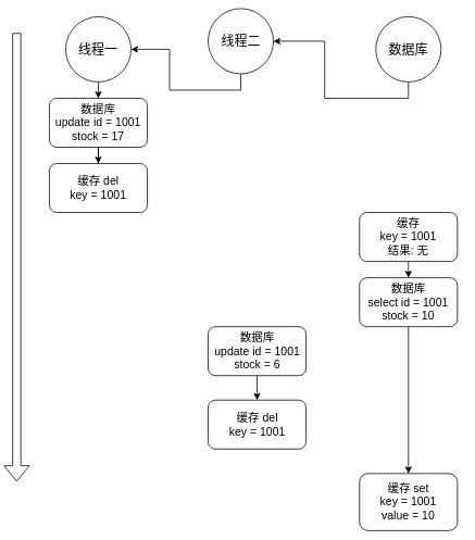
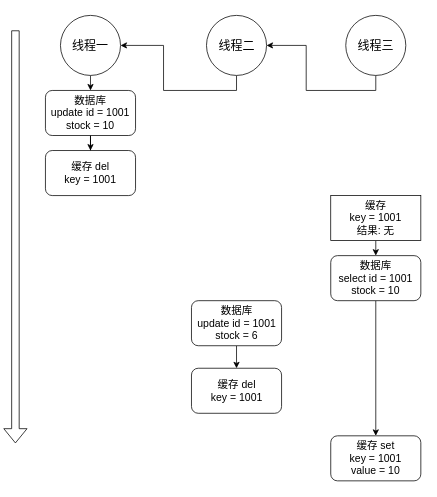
  <mxCell id="0" />
  <mxCell id="1" parent="0" />
  <mxCell id="2" style="edgeStyle=orthogonalEdgeStyle;rounded=0;orthogonalLoop=1;jettySize=auto;html=1;exitX=0.5;exitY=1;exitDx=0;exitDy=0;entryX=0.5;entryY=0;entryDx=0;entryDy=0;" edge="1" parent="1" source="3" target="9"><mxGeometry relative="1" as="geometry" /></mxCell>
  <mxCell id="3" value="&lt;font style=&quot;font-size: 16px;&quot;&gt;线程一&lt;/font&gt;" style="ellipse;whiteSpace=wrap;html=1;aspect=fixed;" vertex="1" parent="1"><mxGeometry x="80" y="20" width="80" height="80" as="geometry" /></mxCell>
  <mxCell id="4" style="edgeStyle=orthogonalEdgeStyle;rounded=0;orthogonalLoop=1;jettySize=auto;html=1;exitX=0.5;exitY=1;exitDx=0;exitDy=0;" edge="1" parent="1" source="5" target="3"><mxGeometry relative="1" as="geometry" /></mxCell>
- <mxCell id="5" value="&lt;font style=&quot;font-size: 16px;&quot;&gt;线程二&lt;/font&gt;" style="ellipse;whiteSpace=wrap;html=1;aspect=fixed;" vertex="1" parent="1"><mxGeometry x="254.5" y="10" width="80" height="80" as="geometry" /></mxCell>
+ <mxCell id="5" value="&lt;font style=&quot;font-size: 16px;&quot;&gt;线程二&lt;/font&gt;" style="ellipse;whiteSpace=wrap;html=1;aspect=fixed;" vertex="1" parent="1"><mxGeometry x="274.5" y="20" width="80" height="80" as="geometry" /></mxCell>
  <mxCell id="6" style="edgeStyle=orthogonalEdgeStyle;rounded=0;orthogonalLoop=1;jettySize=auto;html=1;exitX=0.5;exitY=1;exitDx=0;exitDy=0;" edge="1" parent="1" source="7" target="5"><mxGeometry relative="1" as="geometry" /></mxCell>
- <mxCell id="7" value="&lt;font style=&quot;font-size: 16px;&quot;&gt;数据库&lt;/font&gt;" style="ellipse;whiteSpace=wrap;html=1;aspect=fixed;" vertex="1" parent="1"><mxGeometry x="460" y="20" width="80" height="80" as="geometry" /></mxCell>
+ <mxCell id="7" value="&lt;font style=&quot;font-size: 16px;&quot;&gt;线程三&lt;/font&gt;" style="ellipse;whiteSpace=wrap;html=1;aspect=fixed;" vertex="1" parent="1"><mxGeometry x="460" y="20" width="80" height="80" as="geometry" /></mxCell>
  <mxCell id="8" style="edgeStyle=orthogonalEdgeStyle;rounded=0;orthogonalLoop=1;jettySize=auto;html=1;exitX=0.5;exitY=1;exitDx=0;exitDy=0;" edge="1" parent="1" source="9" target="10"><mxGeometry relative="1" as="geometry" /></mxCell>
- <mxCell id="9" value="&lt;font style=&quot;font-size: 14px;&quot;&gt;数据库&lt;/font&gt;&lt;div&gt;&lt;span style=&quot;background-color: transparent; color: light-dark(rgb(0, 0, 0), rgb(255, 255, 255));&quot;&gt;&lt;font style=&quot;font-size: 14px;&quot;&gt;update id = 1001&lt;/font&gt;&lt;/span&gt;&lt;/div&gt;&lt;div&gt;&lt;span style=&quot;background-color: transparent; color: light-dark(rgb(0, 0, 0), rgb(255, 255, 255));&quot;&gt;&lt;font style=&quot;font-size: 14px;&quot;&gt;stock = 17&lt;/font&gt;&lt;/span&gt;&lt;/div&gt;" style="rounded=1;whiteSpace=wrap;html=1;" vertex="1" parent="1"><mxGeometry x="60" y="120" width="120" height="60" as="geometry" /></mxCell>
+ <mxCell id="9" value="&lt;font style=&quot;font-size: 14px;&quot;&gt;数据库&lt;/font&gt;&lt;div&gt;&lt;span style=&quot;background-color: transparent; color: light-dark(rgb(0, 0, 0), rgb(255, 255, 255));&quot;&gt;&lt;font style=&quot;font-size: 14px;&quot;&gt;update id = 1001&lt;/font&gt;&lt;/span&gt;&lt;/div&gt;&lt;div&gt;&lt;span style=&quot;background-color: transparent; color: light-dark(rgb(0, 0, 0), rgb(255, 255, 255));&quot;&gt;&lt;font style=&quot;font-size: 14px;&quot;&gt;stock = 10&lt;/font&gt;&lt;/span&gt;&lt;/div&gt;" style="rounded=1;whiteSpace=wrap;html=1;" vertex="1" parent="1"><mxGeometry x="60" y="120" width="120" height="60" as="geometry" /></mxCell>
  <mxCell id="10" value="&lt;span style=&quot;font-size: 14px;&quot;&gt;缓存&amp;nbsp;&lt;/span&gt;&lt;span style=&quot;font-size: 14px; background-color: transparent; color: light-dark(rgb(0, 0, 0), rgb(255, 255, 255));&quot;&gt;del&lt;/span&gt;&lt;div&gt;&lt;span style=&quot;font-size: 14px;&quot;&gt;key = 1001&lt;/span&gt;&lt;/div&gt;" style="rounded=1;whiteSpace=wrap;html=1;" vertex="1" parent="1"><mxGeometry x="60" y="200" width="120" height="60" as="geometry" /></mxCell>
  <mxCell id="11" style="edgeStyle=orthogonalEdgeStyle;rounded=0;orthogonalLoop=1;jettySize=auto;html=1;exitX=0.5;exitY=1;exitDx=0;exitDy=0;entryX=0.5;entryY=0;entryDx=0;entryDy=0;" edge="1" parent="1" source="12" target="13"><mxGeometry relative="1" as="geometry" /></mxCell>
  <mxCell id="12" value="&lt;font style=&quot;font-size: 14px;&quot;&gt;数据库&lt;/font&gt;&lt;div&gt;&lt;span style=&quot;background-color: transparent; color: light-dark(rgb(0, 0, 0), rgb(255, 255, 255));&quot;&gt;&lt;font style=&quot;font-size: 14px;&quot;&gt;update id = 1001&lt;/font&gt;&lt;/span&gt;&lt;/div&gt;&lt;div&gt;&lt;span style=&quot;background-color: transparent; color: light-dark(rgb(0, 0, 0), rgb(255, 255, 255));&quot;&gt;&lt;font style=&quot;font-size: 14px;&quot;&gt;stock = 6&lt;/font&gt;&lt;/span&gt;&lt;/div&gt;" style="rounded=1;whiteSpace=wrap;html=1;" vertex="1" parent="1"><mxGeometry x="254.5" y="400" width="120" height="60" as="geometry" /></mxCell>
  <mxCell id="13" value="&lt;span style=&quot;font-size: 14px;&quot;&gt;缓存&amp;nbsp;&lt;/span&gt;&lt;span style=&quot;font-size: 14px; background-color: transparent; color: light-dark(rgb(0, 0, 0), rgb(255, 255, 255));&quot;&gt;del&lt;/span&gt;&lt;div&gt;&lt;span style=&quot;font-size: 14px;&quot;&gt;key = 1001&lt;/span&gt;&lt;/div&gt;" style="rounded=1;whiteSpace=wrap;html=1;" vertex="1" parent="1"><mxGeometry x="254.5" y="490" width="120" height="60" as="geometry" /></mxCell>
  <mxCell id="14" style="edgeStyle=orthogonalEdgeStyle;rounded=0;orthogonalLoop=1;jettySize=auto;html=1;exitX=0.5;exitY=1;exitDx=0;exitDy=0;entryX=0.5;entryY=0;entryDx=0;entryDy=0;" edge="1" parent="1" source="15" target="17"><mxGeometry relative="1" as="geometry" /></mxCell>
- <mxCell id="15" value="&lt;span style=&quot;font-size: 14px;&quot;&gt;缓存&lt;/span&gt;&lt;br&gt;&lt;div&gt;&lt;span style=&quot;background-color: transparent; color: light-dark(rgb(0, 0, 0), rgb(255, 255, 255));&quot;&gt;&lt;font style=&quot;font-size: 14px;&quot;&gt;key = 1001&lt;/font&gt;&lt;/span&gt;&lt;/div&gt;&lt;div&gt;&lt;span style=&quot;font-size: 14px;&quot;&gt;结果: 无&lt;/span&gt;&lt;/div&gt;" style="rounded=1;whiteSpace=wrap;html=1;" vertex="1" parent="1"><mxGeometry x="440" y="260" width="120" height="60" as="geometry" /></mxCell>
+ <mxCell id="15" value="&lt;span style=&quot;font-size: 14px;&quot;&gt;缓存&lt;/span&gt;&lt;br&gt;&lt;div&gt;&lt;span style=&quot;background-color: transparent; color: light-dark(rgb(0, 0, 0), rgb(255, 255, 255));&quot;&gt;&lt;font style=&quot;font-size: 14px;&quot;&gt;key = 1001&lt;/font&gt;&lt;/span&gt;&lt;/div&gt;&lt;div&gt;&lt;span style=&quot;font-size: 14px;&quot;&gt;结果: 无&lt;/span&gt;&lt;/div&gt;" style="whiteSpace=wrap;html=1;rounded=0;" vertex="1" parent="1"><mxGeometry x="440" y="260" width="120" height="60" as="geometry" /></mxCell>
  <mxCell id="16" style="edgeStyle=orthogonalEdgeStyle;rounded=0;orthogonalLoop=1;jettySize=auto;html=1;exitX=0.5;exitY=1;exitDx=0;exitDy=0;" edge="1" parent="1" source="17" target="18"><mxGeometry relative="1" as="geometry" /></mxCell>
  <mxCell id="17" value="&lt;font style=&quot;font-size: 14px;&quot;&gt;数据库&lt;/font&gt;&lt;div&gt;&lt;span style=&quot;background-color: transparent; color: light-dark(rgb(0, 0, 0), rgb(255, 255, 255));&quot;&gt;&lt;font style=&quot;font-size: 14px;&quot;&gt;select id = 1001&lt;/font&gt;&lt;/span&gt;&lt;/div&gt;&lt;div&gt;&lt;span style=&quot;background-color: transparent; color: light-dark(rgb(0, 0, 0), rgb(255, 255, 255));&quot;&gt;&lt;font style=&quot;font-size: 14px;&quot;&gt;stock = 10&lt;/font&gt;&lt;/span&gt;&lt;/div&gt;" style="rounded=1;whiteSpace=wrap;html=1;" vertex="1" parent="1"><mxGeometry x="440" y="340" width="120" height="60" as="geometry" /></mxCell>
- <mxCell id="18" value="&lt;span style=&quot;font-size: 14px;&quot;&gt;缓存&amp;nbsp;&lt;/span&gt;&lt;span style=&quot;font-size: 14px; background-color: transparent; color: light-dark(rgb(0, 0, 0), rgb(255, 255, 255));&quot;&gt;set&lt;/span&gt;&lt;div&gt;&lt;span style=&quot;font-size: 14px;&quot;&gt;key = 1001&lt;/span&gt;&lt;/div&gt;&lt;div&gt;&lt;span style=&quot;font-size: 14px;&quot;&gt;value = 10&lt;/span&gt;&lt;/div&gt;" style="rounded=1;whiteSpace=wrap;html=1;" vertex="1" parent="1"><mxGeometry x="440" y="580" width="120" height="70" as="geometry" /></mxCell>
+ <mxCell id="18" value="&lt;span style=&quot;font-size: 14px;&quot;&gt;缓存&amp;nbsp;&lt;/span&gt;&lt;span style=&quot;font-size: 14px; background-color: transparent; color: light-dark(rgb(0, 0, 0), rgb(255, 255, 255));&quot;&gt;set&lt;/span&gt;&lt;div&gt;&lt;span style=&quot;font-size: 14px;&quot;&gt;key = 1001&lt;/span&gt;&lt;/div&gt;&lt;div&gt;&lt;span style=&quot;font-size: 14px;&quot;&gt;value = 10&lt;/span&gt;&lt;/div&gt;" style="rounded=1;whiteSpace=wrap;html=1;" vertex="1" parent="1"><mxGeometry x="440" y="580" width="120" height="60" as="geometry" /></mxCell>
  <mxCell id="19" value="" style="shape=flexArrow;endArrow=classic;html=1;rounded=0;" edge="1" parent="1"><mxGeometry width="50" height="50" relative="1" as="geometry"><mxPoint x="20" y="40" as="sourcePoint" /><mxPoint x="20" y="590" as="targetPoint" /></mxGeometry></mxCell>
